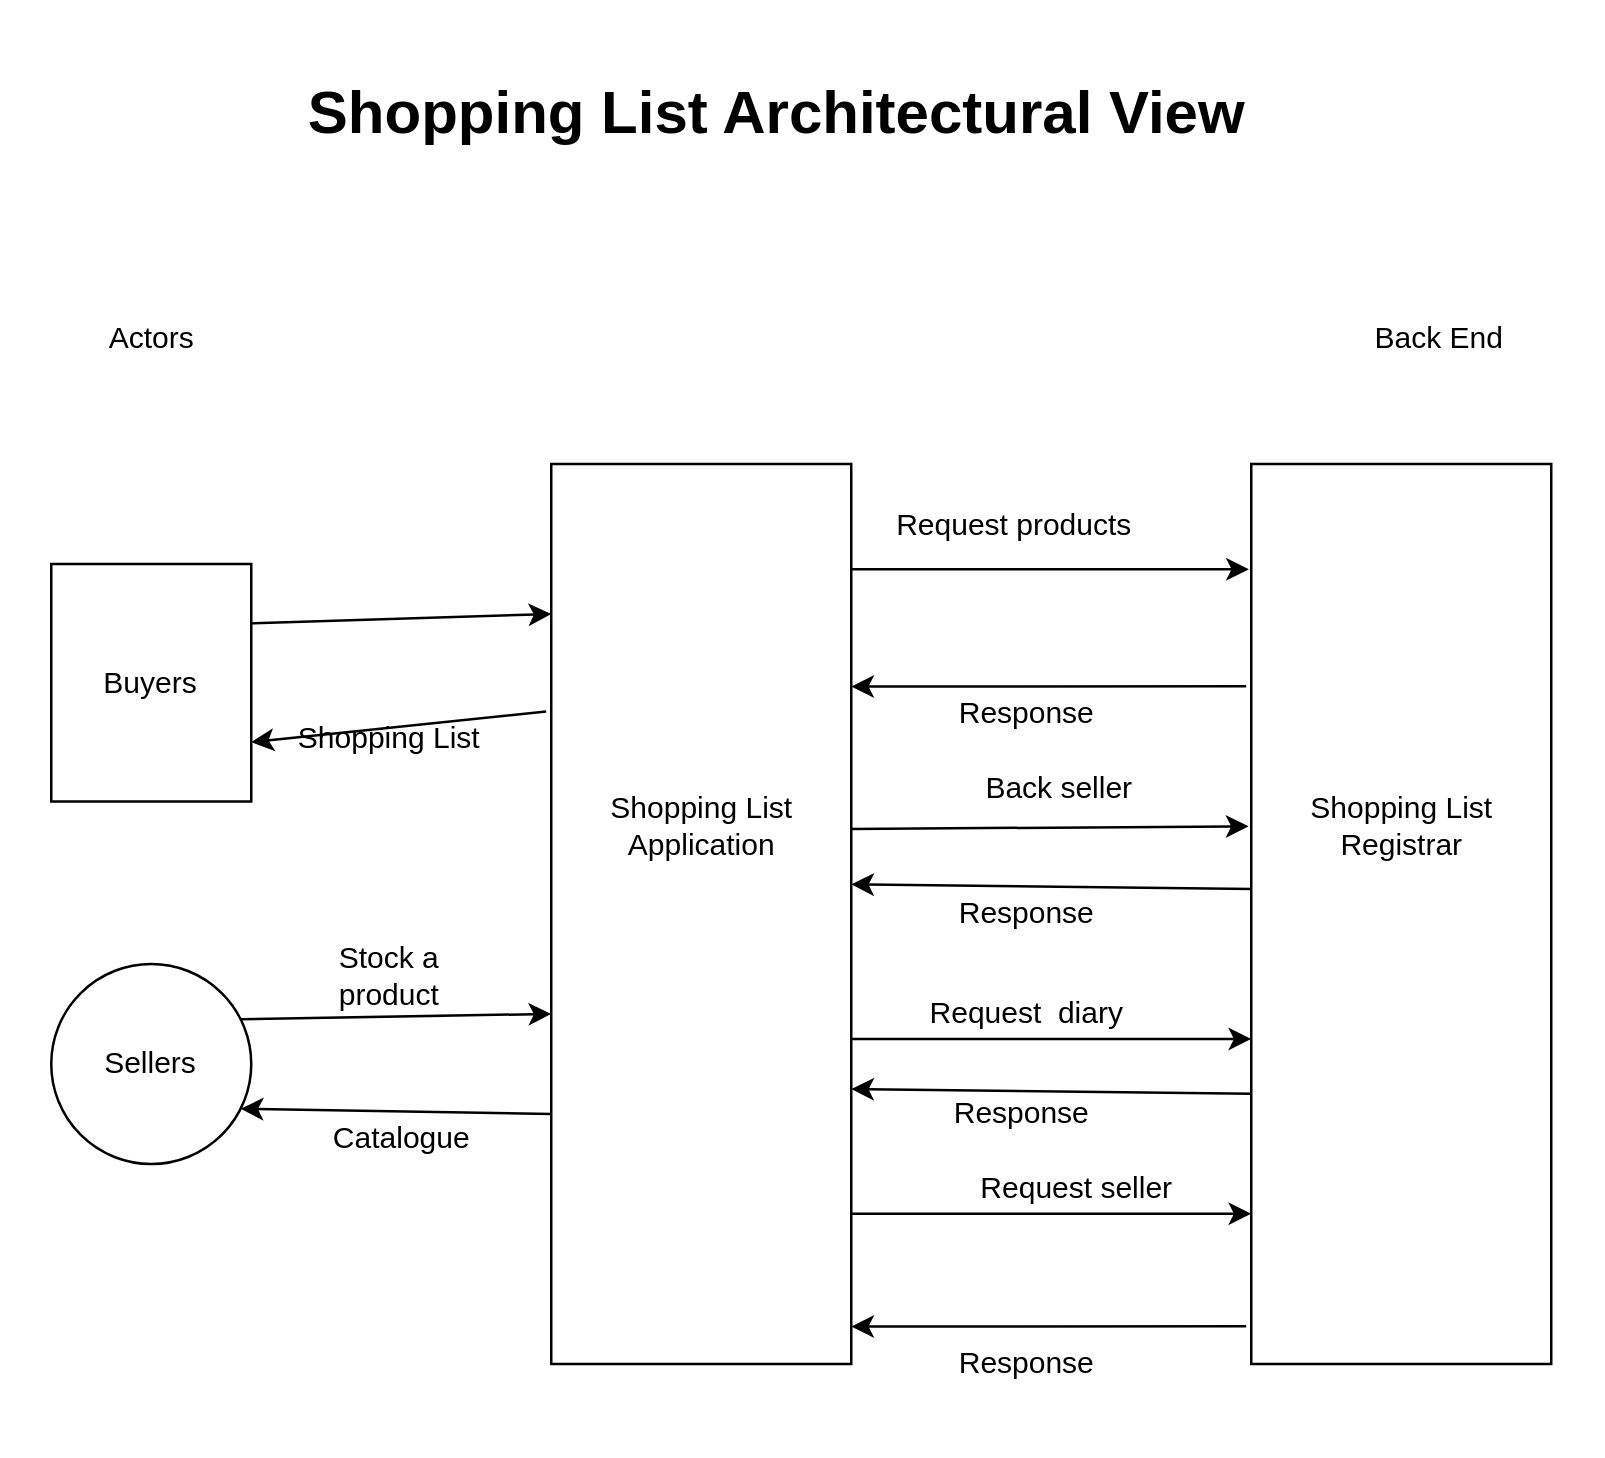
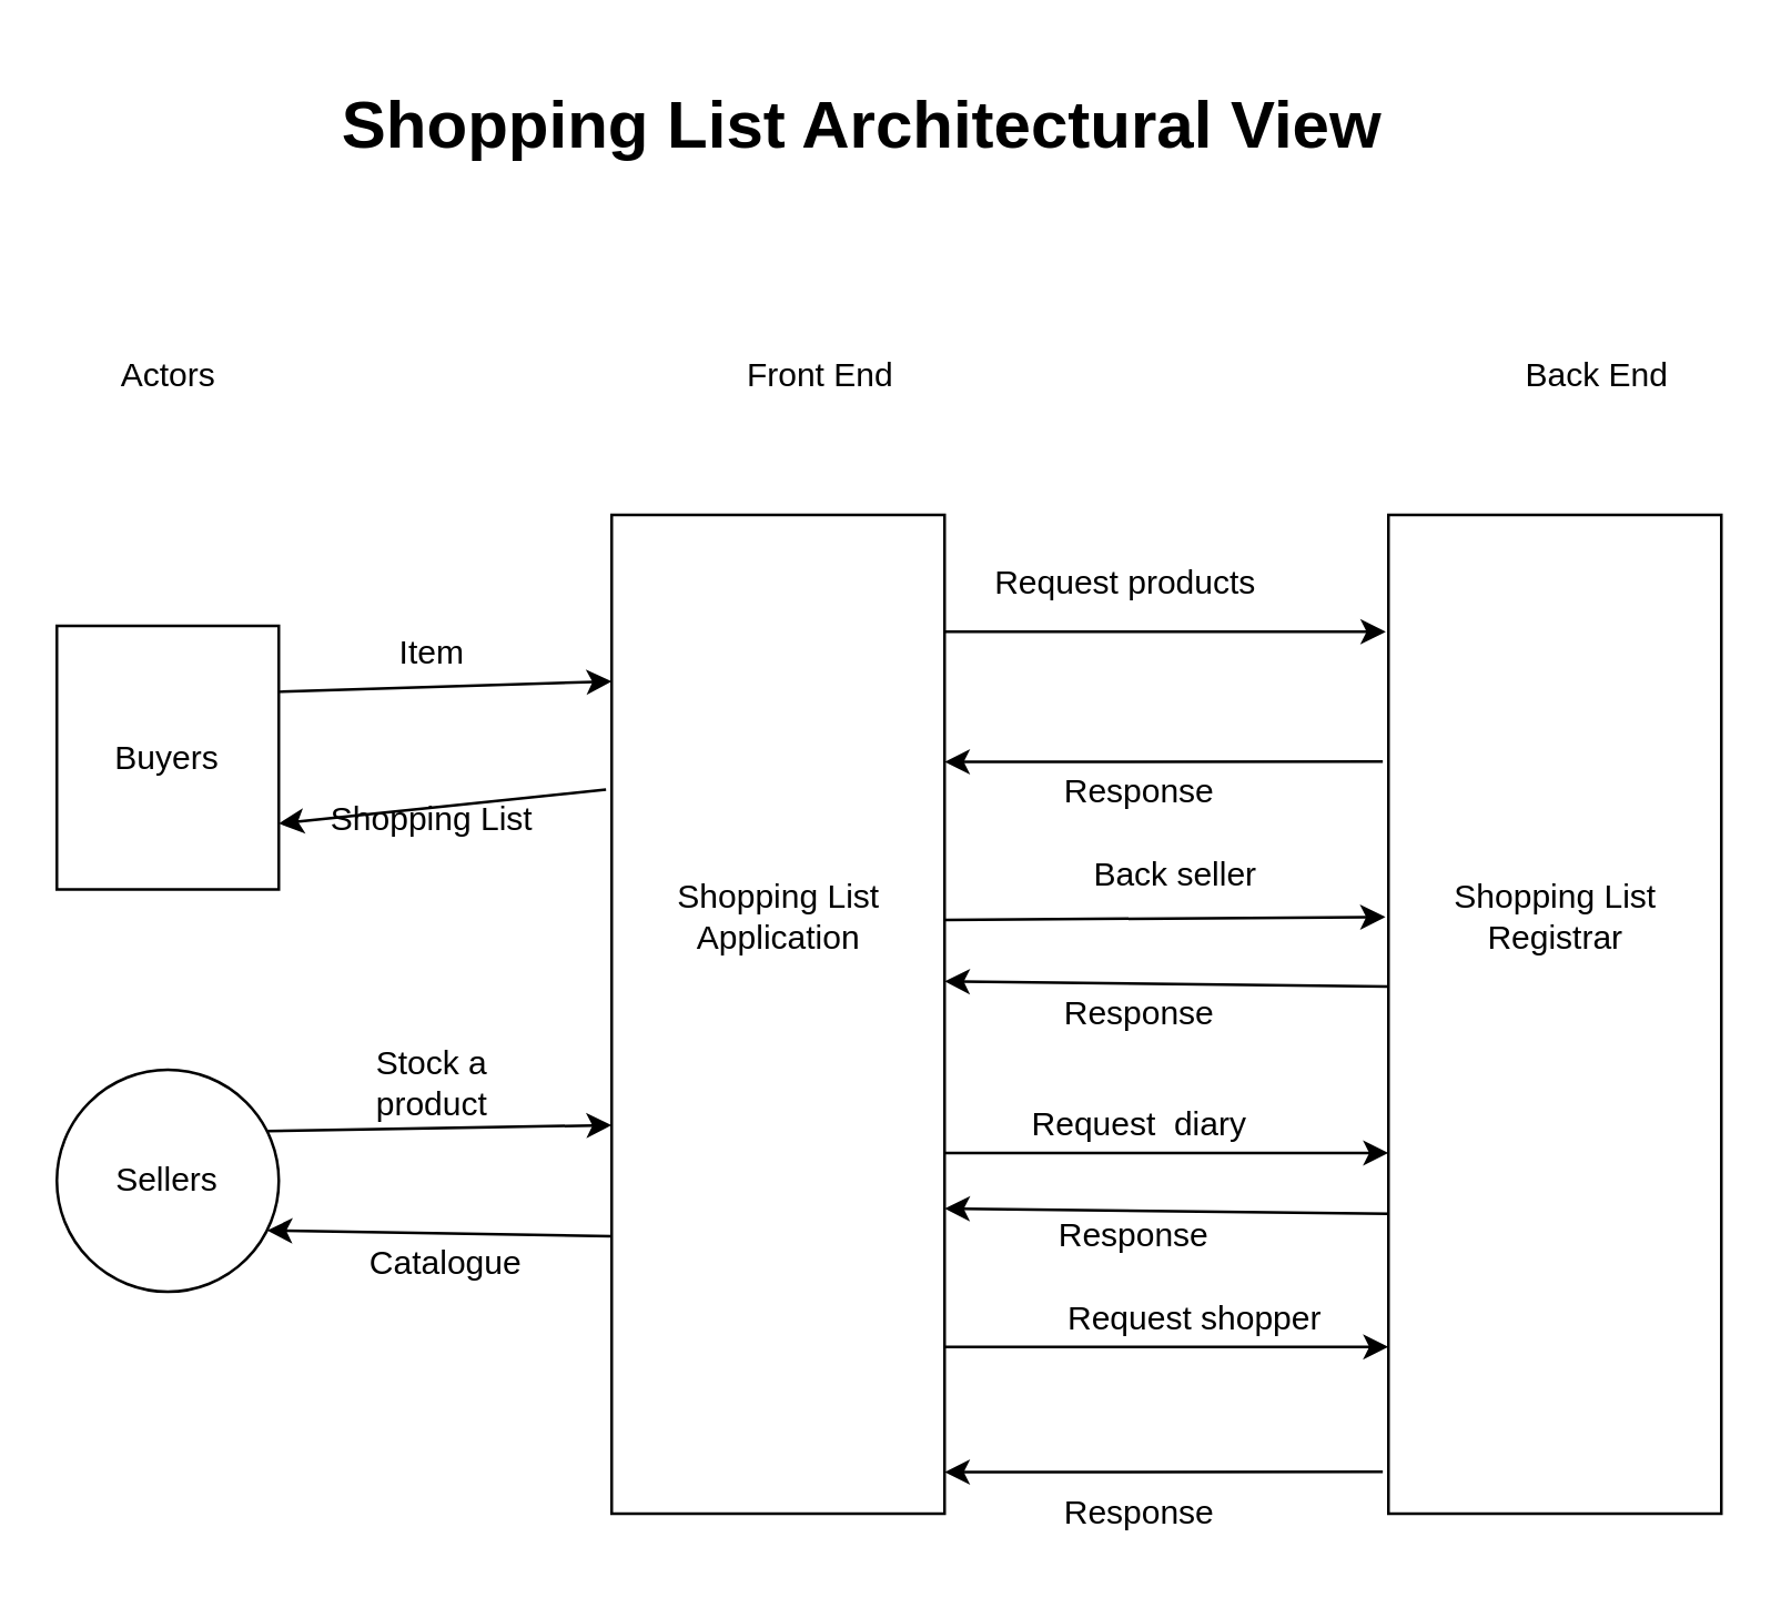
  <mxCell id="0" />
  <mxCell id="1" parent="0" />
  <mxCell id="2" value="Buyers" style="whiteSpace=wrap;html=1;aspect=fixed;" vertex="1" parent="1"><mxGeometry x="20" y="225" width="80" height="95" as="geometry" /></mxCell>
  <mxCell id="3" value="Sellers" style="ellipse;whiteSpace=wrap;html=1;aspect=fixed;" vertex="1" parent="1"><mxGeometry x="20" y="385" width="80" height="80" as="geometry" /></mxCell>
  <mxCell id="4" value="&lt;div&gt;&lt;br&gt;&lt;/div&gt;&lt;div&gt;&lt;br&gt;&lt;/div&gt;" style="verticalLabelPosition=bottom;verticalAlign=top;html=1;shape=mxgraph.basic.rect;fillColor2=none;strokeWidth=1;size=20;indent=5;" vertex="1" parent="1"><mxGeometry x="220" y="185" width="120" height="360" as="geometry" /></mxCell>
  <mxCell id="5" value="" style="verticalLabelPosition=bottom;verticalAlign=top;html=1;shape=mxgraph.basic.rect;fillColor2=none;strokeWidth=1;size=20;indent=5;" vertex="1" parent="1"><mxGeometry x="500" y="185" width="120" height="360" as="geometry" /></mxCell>
  <mxCell id="6" value="Actors" style="text;html=1;align=center;verticalAlign=middle;resizable=0;points=[];autosize=1;strokeColor=none;fillColor=none;" vertex="1" parent="1"><mxGeometry x="35" y="125" width="50" height="20" as="geometry" /></mxCell>
+ <mxCell id="7" value="&lt;div&gt;Front End&lt;/div&gt;" style="text;html=1;align=center;verticalAlign=middle;resizable=0;points=[];autosize=1;strokeColor=none;fillColor=none;" vertex="1" parent="1"><mxGeometry x="260" y="125" width="70" height="20" as="geometry" /></mxCell>
  <mxCell id="8" value="Back End" style="text;html=1;align=center;verticalAlign=middle;resizable=0;points=[];autosize=1;strokeColor=none;fillColor=none;" vertex="1" parent="1"><mxGeometry x="540" y="125" width="70" height="20" as="geometry" /></mxCell>
  <mxCell id="9" value="&lt;div&gt;Shopping List&lt;/div&gt;&lt;div&gt;Application&lt;br&gt;&lt;/div&gt;" style="text;html=1;align=center;verticalAlign=middle;resizable=0;points=[];autosize=1;strokeColor=none;fillColor=none;" vertex="1" parent="1"><mxGeometry x="235" y="315" width="90" height="30" as="geometry" /></mxCell>
  <mxCell id="10" value="&lt;div&gt;Shopping List&lt;/div&gt;&lt;div&gt;Registrar&lt;br&gt;&lt;/div&gt;" style="text;html=1;align=center;verticalAlign=middle;resizable=0;points=[];autosize=1;strokeColor=none;fillColor=none;" vertex="1" parent="1"><mxGeometry x="515" y="315" width="90" height="30" as="geometry" /></mxCell>
  <mxCell id="11" value="" style="endArrow=classic;html=1;rounded=0;exitX=1;exitY=0.25;exitDx=0;exitDy=0;" edge="1" parent="1" source="2"><mxGeometry width="50" height="50" relative="1" as="geometry"><mxPoint x="120" y="275" as="sourcePoint" /><mxPoint x="220" y="245" as="targetPoint" /></mxGeometry></mxCell>
  <mxCell id="12" value="" style="endArrow=classic;html=1;rounded=0;entryX=0;entryY=0.611;entryDx=0;entryDy=0;entryPerimeter=0;exitX=1;exitY=0.25;exitDx=0;exitDy=0;" edge="1" parent="1" source="3" target="4"><mxGeometry width="50" height="50" relative="1" as="geometry"><mxPoint x="110" y="405" as="sourcePoint" /><mxPoint x="170" y="395" as="targetPoint" /></mxGeometry></mxCell>
  <mxCell id="13" value="" style="endArrow=classic;html=1;rounded=0;entryX=1;entryY=0.75;entryDx=0;entryDy=0;" edge="1" parent="1" target="3"><mxGeometry width="50" height="50" relative="1" as="geometry"><mxPoint x="220" y="445" as="sourcePoint" /><mxPoint x="90" y="444" as="targetPoint" /></mxGeometry></mxCell>
  <mxCell id="14" value="" style="endArrow=classic;html=1;rounded=0;exitX=1;exitY=0.117;exitDx=0;exitDy=0;exitPerimeter=0;entryX=-0.008;entryY=0.117;entryDx=0;entryDy=0;entryPerimeter=0;" edge="1" parent="1" source="4" target="5"><mxGeometry width="50" height="50" relative="1" as="geometry"><mxPoint x="390" y="255" as="sourcePoint" /><mxPoint x="470" y="225" as="targetPoint" /></mxGeometry></mxCell>
  <mxCell id="15" value="" style="endArrow=classic;html=1;rounded=0;exitX=-0.017;exitY=0.247;exitDx=0;exitDy=0;exitPerimeter=0;" edge="1" parent="1" source="5"><mxGeometry width="50" height="50" relative="1" as="geometry"><mxPoint x="490" y="275" as="sourcePoint" /><mxPoint x="340" y="274" as="targetPoint" /></mxGeometry></mxCell>
  <mxCell id="16" value="" style="endArrow=classic;html=1;rounded=0;entryX=0.008;entryY=0.472;entryDx=0;entryDy=0;entryPerimeter=0;exitX=1.017;exitY=0.475;exitDx=0;exitDy=0;exitPerimeter=0;" edge="1" parent="1"><mxGeometry width="50" height="50" relative="1" as="geometry"><mxPoint x="340" y="331" as="sourcePoint" /><mxPoint x="498.92" y="329.92" as="targetPoint" /></mxGeometry></mxCell>
  <mxCell id="17" value="" style="endArrow=classic;html=1;rounded=0;entryX=1;entryY=0.467;entryDx=0;entryDy=0;entryPerimeter=0;" edge="1" parent="1" target="4"><mxGeometry width="50" height="50" relative="1" as="geometry"><mxPoint x="500" y="355" as="sourcePoint" /><mxPoint x="337" y="356.04" as="targetPoint" /></mxGeometry></mxCell>
  <mxCell id="18" value="" style="endArrow=classic;html=1;rounded=0;entryX=0;entryY=0.833;entryDx=0;entryDy=0;entryPerimeter=0;exitX=1;exitY=0.833;exitDx=0;exitDy=0;exitPerimeter=0;" edge="1" parent="1" source="4" target="5"><mxGeometry width="50" height="50" relative="1" as="geometry"><mxPoint x="360" y="485" as="sourcePoint" /><mxPoint x="440" y="445" as="targetPoint" /></mxGeometry></mxCell>
  <mxCell id="19" value="" style="endArrow=classic;html=1;rounded=0;exitX=-0.017;exitY=0.958;exitDx=0;exitDy=0;exitPerimeter=0;" edge="1" parent="1" source="5"><mxGeometry width="50" height="50" relative="1" as="geometry"><mxPoint x="400" y="545" as="sourcePoint" /><mxPoint x="340" y="530" as="targetPoint" /></mxGeometry></mxCell>
+ <mxCell id="20" value="Item" style="text;html=1;align=center;verticalAlign=middle;resizable=0;points=[];autosize=1;strokeColor=none;fillColor=none;" vertex="1" parent="1"><mxGeometry x="135" y="225" width="40" height="20" as="geometry" /></mxCell>
  <mxCell id="21" value="" style="endArrow=classic;html=1;rounded=0;entryX=1;entryY=0.75;entryDx=0;entryDy=0;exitX=-0.017;exitY=0.275;exitDx=0;exitDy=0;exitPerimeter=0;" edge="1" parent="1" source="4" target="2"><mxGeometry width="50" height="50" relative="1" as="geometry"><mxPoint x="210" y="285" as="sourcePoint" /><mxPoint x="110" y="275" as="targetPoint" /></mxGeometry></mxCell>
  <mxCell id="22" value="Request products" style="text;html=1;align=center;verticalAlign=middle;resizable=0;points=[];autosize=1;strokeColor=none;fillColor=none;" vertex="1" parent="1"><mxGeometry x="350" y="200" width="110" height="20" as="geometry" /></mxCell>
  <mxCell id="23" value="Response" style="text;html=1;align=center;verticalAlign=middle;resizable=0;points=[];autosize=1;strokeColor=none;fillColor=none;" vertex="1" parent="1"><mxGeometry x="375" y="275" width="70" height="20" as="geometry" /></mxCell>
  <mxCell id="24" value="Back seller" style="text;html=1;align=center;verticalAlign=middle;resizable=0;points=[];autosize=1;strokeColor=none;fillColor=none;" vertex="1" parent="1"><mxGeometry x="372.96" y="305" width="100" height="20" as="geometry" /></mxCell>
  <mxCell id="25" value="Response" style="text;html=1;align=center;verticalAlign=middle;resizable=0;points=[];autosize=1;strokeColor=none;fillColor=none;" vertex="1" parent="1"><mxGeometry x="375" y="355" width="70" height="20" as="geometry" /></mxCell>
- <mxCell id="26" value="Request seller" style="text;html=1;align=center;verticalAlign=middle;resizable=0;points=[];autosize=1;strokeColor=none;fillColor=none;" vertex="1" parent="1"><mxGeometry x="375" y="465" width="110" height="20" as="geometry" /></mxCell>
+ <mxCell id="26" value="Request shopper" style="text;html=1;align=center;verticalAlign=middle;resizable=0;points=[];autosize=1;strokeColor=none;fillColor=none;" vertex="1" parent="1"><mxGeometry x="375" y="465" width="110" height="20" as="geometry" /></mxCell>
  <mxCell id="27" value="&lt;div&gt;Response&lt;/div&gt;" style="text;html=1;align=center;verticalAlign=middle;resizable=0;points=[];autosize=1;strokeColor=none;fillColor=none;" vertex="1" parent="1"><mxGeometry x="375" y="535" width="70" height="20" as="geometry" /></mxCell>
  <mxCell id="28" value="&lt;div&gt;Stock a &lt;br&gt;&lt;/div&gt;&lt;div&gt;product&lt;br&gt;&lt;/div&gt;" style="text;html=1;align=center;verticalAlign=middle;resizable=0;points=[];autosize=1;strokeColor=none;fillColor=none;" vertex="1" parent="1"><mxGeometry x="125" y="375" width="60" height="30" as="geometry" /></mxCell>
  <mxCell id="29" value="Catalogue" style="text;html=1;align=center;verticalAlign=middle;resizable=0;points=[];autosize=1;strokeColor=none;fillColor=none;" vertex="1" parent="1"><mxGeometry x="125" y="445" width="70" height="20" as="geometry" /></mxCell>
  <mxCell id="30" value="Request&amp;nbsp; diary" style="text;html=1;align=center;verticalAlign=middle;resizable=0;points=[];autosize=1;strokeColor=none;fillColor=none;" vertex="1" parent="1"><mxGeometry x="365" y="395" width="90" height="20" as="geometry" /></mxCell>
  <mxCell id="31" value="" style="endArrow=classic;html=1;rounded=0;entryX=0;entryY=0.833;entryDx=0;entryDy=0;entryPerimeter=0;exitX=1;exitY=0.833;exitDx=0;exitDy=0;exitPerimeter=0;" edge="1" parent="1"><mxGeometry width="50" height="50" relative="1" as="geometry"><mxPoint x="340" y="415" as="sourcePoint" /><mxPoint x="500" y="415" as="targetPoint" /></mxGeometry></mxCell>
  <mxCell id="32" value="Response" style="text;html=1;align=center;verticalAlign=middle;resizable=0;points=[];autosize=1;strokeColor=none;fillColor=none;" vertex="1" parent="1"><mxGeometry x="372.96" y="435" width="70" height="20" as="geometry" /></mxCell>
  <mxCell id="33" value="" style="endArrow=classic;html=1;rounded=0;entryX=1;entryY=0.467;entryDx=0;entryDy=0;entryPerimeter=0;" edge="1" parent="1"><mxGeometry width="50" height="50" relative="1" as="geometry"><mxPoint x="500" y="436.88" as="sourcePoint" /><mxPoint x="340" y="435" as="targetPoint" /></mxGeometry></mxCell>
  <mxCell id="34" value="Shopping List" style="text;html=1;align=center;verticalAlign=middle;resizable=0;points=[];autosize=1;strokeColor=none;fillColor=none;" vertex="1" parent="1"><mxGeometry x="110" y="285" width="90" height="20" as="geometry" /></mxCell>
  <mxCell id="35" value="&lt;h1&gt;Shopping List Architectural View&lt;br&gt;&lt;/h1&gt;" style="text;html=1;align=center;verticalAlign=middle;resizable=0;points=[];autosize=1;strokeColor=none;fillColor=none;" vertex="1" parent="1"><mxGeometry x="115" y="20" width="390" height="50" as="geometry" /></mxCell>
